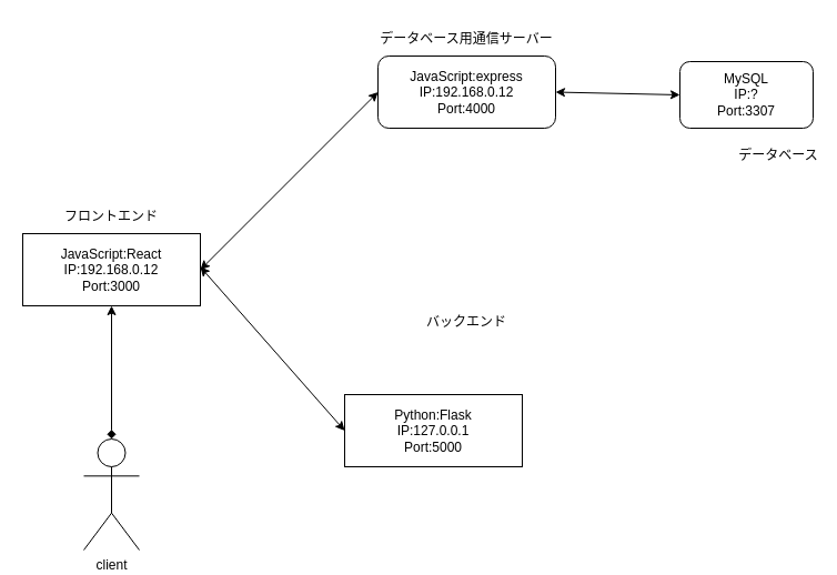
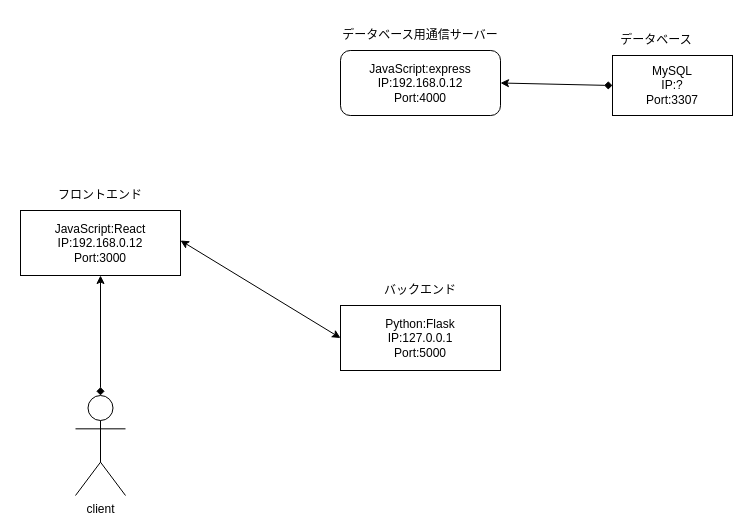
  <mxCell id="0" />
  <mxCell id="1" parent="0" />
- <mxCell id="2" value="MySQL&lt;div&gt;IP:?&lt;/div&gt;&lt;div&gt;Port:3307&lt;/div&gt;" style="whiteSpace=wrap;html=1;rounded=1;" vertex="1" parent="1"><mxGeometry x="612" y="55" width="120" height="60" as="geometry" /></mxCell>
- <mxCell id="3" value="データベース" style="text;html=1;align=center;verticalAlign=middle;whiteSpace=wrap;rounded=0;" vertex="1" parent="1"><mxGeometry x="657" y="125" width="88" height="30" as="geometry" /></mxCell>
+ <mxCell id="2" value="MySQL&lt;div&gt;IP:?&lt;/div&gt;&lt;div&gt;Port:3307&lt;/div&gt;" style="rounded=0;whiteSpace=wrap;html=1;" vertex="1" parent="1"><mxGeometry x="612" y="55" width="120" height="60" as="geometry" /></mxCell>
+ <mxCell id="3" value="データベース" style="text;html=1;align=center;verticalAlign=middle;whiteSpace=wrap;rounded=0;" vertex="1" parent="1"><mxGeometry x="612" y="25" width="88" height="30" as="geometry" /></mxCell>
  <mxCell id="4" value="&lt;div&gt;JavaScript:express&lt;/div&gt;&lt;div&gt;IP:192.168.0.12&lt;/div&gt;&lt;div&gt;Port:4&lt;span style=&quot;background-color: initial;&quot;&gt;000&lt;/span&gt;&lt;/div&gt;" style="whiteSpace=wrap;html=1;rounded=1;" vertex="1" parent="1"><mxGeometry x="340" y="50" width="160" height="65" as="geometry" /></mxCell>
  <mxCell id="5" value="データベース用通信サーバー" style="text;html=1;align=center;verticalAlign=middle;whiteSpace=wrap;rounded=0;" vertex="1" parent="1"><mxGeometry x="340" y="20" width="160" height="30" as="geometry" /></mxCell>
- <mxCell id="6" value="" style="endArrow=classic;startArrow=classic;html=1;rounded=0;exitX=1;exitY=0.5;exitDx=0;exitDy=0;entryX=0;entryY=0.5;entryDx=0;entryDy=0;" edge="1" parent="1" source="4" target="2"><mxGeometry width="50" height="50" relative="1" as="geometry"><mxPoint x="520" y="185" as="sourcePoint" /><mxPoint x="570" y="135" as="targetPoint" /></mxGeometry></mxCell>
+ <mxCell id="6" value="" style="endArrow=diamond;startArrow=classic;html=1;rounded=0;exitX=1;exitY=0.5;exitDx=0;exitDy=0;entryX=0;entryY=0.5;entryDx=0;entryDy=0;" edge="1" parent="1" source="4" target="2"><mxGeometry width="50" height="50" relative="1" as="geometry"><mxPoint x="520" y="185" as="sourcePoint" /><mxPoint x="570" y="135" as="targetPoint" /></mxGeometry></mxCell>
  <mxCell id="7" value="&lt;div&gt;JavaScript:React&lt;/div&gt;&lt;div&gt;IP:192.168.0.12&lt;/div&gt;&lt;div&gt;Port:3&lt;span style=&quot;background-color: initial;&quot;&gt;000&lt;/span&gt;&lt;/div&gt;" style="rounded=0;whiteSpace=wrap;html=1;" vertex="1" parent="1"><mxGeometry x="20" y="210" width="160" height="65" as="geometry" /></mxCell>
  <mxCell id="8" value="フロントエンド" style="text;html=1;align=center;verticalAlign=middle;whiteSpace=wrap;rounded=0;" vertex="1" parent="1"><mxGeometry x="20" y="180" width="160" height="30" as="geometry" /></mxCell>
- <mxCell id="9" value="" style="endArrow=classic;startArrow=classic;html=1;rounded=0;exitX=1;exitY=0.5;exitDx=0;exitDy=0;entryX=0;entryY=0.5;entryDx=0;entryDy=0;" edge="1" parent="1" source="7" target="4"><mxGeometry width="50" height="50" relative="1" as="geometry"><mxPoint x="510" y="93" as="sourcePoint" /><mxPoint x="622" y="95" as="targetPoint" /></mxGeometry></mxCell>
- <mxCell id="10" value="&lt;div&gt;Python:Flask&lt;/div&gt;&lt;div&gt;IP:127.0.0.1&lt;/div&gt;&lt;div&gt;Port:&lt;span style=&quot;background-color: initial;&quot;&gt;5000&lt;/span&gt;&lt;/div&gt;" style="rounded=0;whiteSpace=wrap;html=1;" vertex="1" parent="1"><mxGeometry x="310" y="355" width="160" height="65" as="geometry" /></mxCell>
+ <mxCell id="10" value="&lt;div&gt;Python:Flask&lt;/div&gt;&lt;div&gt;IP:127.0.0.1&lt;/div&gt;&lt;div&gt;Port:&lt;span style=&quot;background-color: initial;&quot;&gt;5000&lt;/span&gt;&lt;/div&gt;" style="rounded=0;whiteSpace=wrap;html=1;" vertex="1" parent="1"><mxGeometry x="340" y="305" width="160" height="65" as="geometry" /></mxCell>
  <mxCell id="11" value="バックエンド" style="text;html=1;align=center;verticalAlign=middle;whiteSpace=wrap;rounded=0;" vertex="1" parent="1"><mxGeometry x="340" y="275" width="160" height="30" as="geometry" /></mxCell>
  <mxCell id="12" value="" style="endArrow=classic;startArrow=classic;html=1;rounded=0;entryX=0;entryY=0.5;entryDx=0;entryDy=0;" edge="1" parent="1" target="10"><mxGeometry width="50" height="50" relative="1" as="geometry"><mxPoint x="180" y="240" as="sourcePoint" /><mxPoint x="350" y="93" as="targetPoint" /></mxGeometry></mxCell>
  <mxCell id="13" value="client" style="shape=umlActor;verticalLabelPosition=bottom;verticalAlign=top;html=1;outlineConnect=0;" vertex="1" parent="1"><mxGeometry x="75" y="395" width="50" height="100" as="geometry" /></mxCell>
  <mxCell id="14" value="" style="endArrow=diamond;startArrow=classic;html=1;rounded=0;entryX=0.5;entryY=0;entryDx=0;entryDy=0;exitX=0.5;exitY=1;exitDx=0;exitDy=0;entryPerimeter=0;" edge="1" parent="1" source="7" target="13"><mxGeometry width="50" height="50" relative="1" as="geometry"><mxPoint x="190" y="250" as="sourcePoint" /><mxPoint x="350" y="348" as="targetPoint" /></mxGeometry></mxCell>
